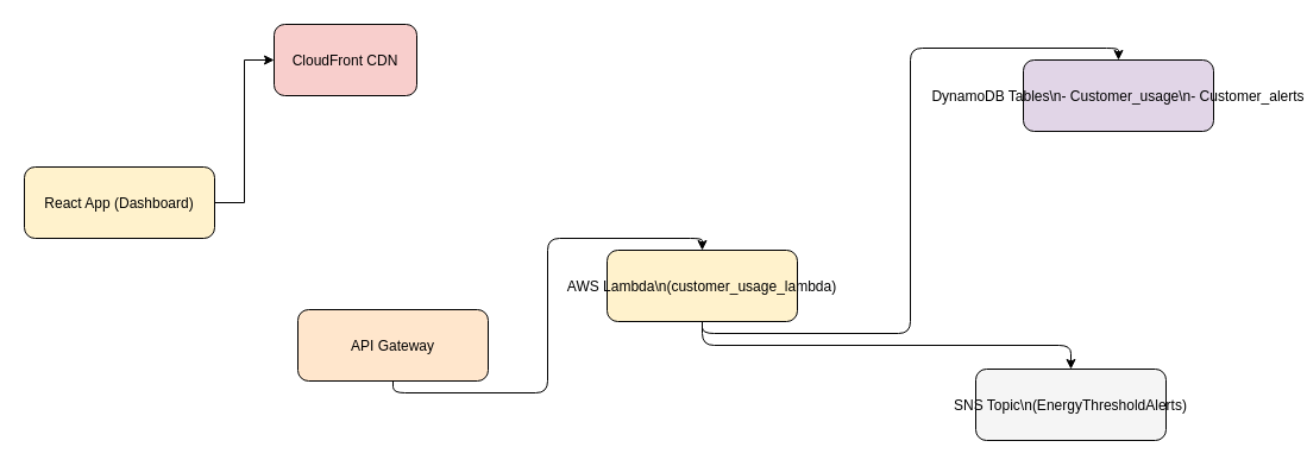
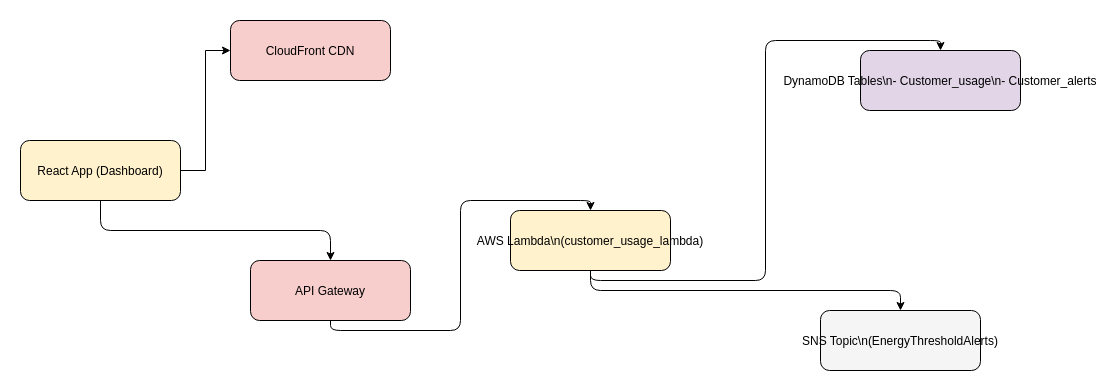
  <mxCell id="0" />
  <mxCell id="1" parent="0" />
  <mxCell id="2" value="React App (Dashboard)" style="rounded=1;fillColor=#fff2cc;fontSize=12;" parent="1" vertex="1"><mxGeometry x="20" y="140" width="160" height="60" as="geometry" /></mxCell>
- <mxCell id="3" value="CloudFront CDN" style="rounded=1;fillColor=#f8cecc;fontSize=12;" parent="1" vertex="1"><mxGeometry x="230" y="20" width="120" height="60" as="geometry" /></mxCell>
- <mxCell id="4" value="API Gateway" style="rounded=1;fillColor=#ffe6cc;fontSize=12;" parent="1" vertex="1"><mxGeometry x="250" y="260" width="160" height="60" as="geometry" /></mxCell>
+ <mxCell id="3" value="CloudFront CDN" style="rounded=1;fillColor=#f8cecc;fontSize=12;" parent="1" vertex="1"><mxGeometry x="230" y="20" width="160" height="60" as="geometry" /></mxCell>
+ <mxCell id="4" value="API Gateway" style="rounded=1;fillColor=#f8cecc;fontSize=12;" parent="1" vertex="1"><mxGeometry x="250" y="260" width="160" height="60" as="geometry" /></mxCell>
  <mxCell id="5" value="AWS Lambda\n(customer_usage_lambda)" style="rounded=1;fillColor=#fff2cc;fontSize=12;" parent="1" vertex="1"><mxGeometry x="510" y="210" width="160" height="60" as="geometry" /></mxCell>
  <mxCell id="6" value="DynamoDB Tables\n- Customer_usage\n- Customer_alerts" style="rounded=1;fillColor=#e1d5e7;fontSize=12;" parent="1" vertex="1"><mxGeometry x="860" y="50" width="160" height="60" as="geometry" /></mxCell>
  <mxCell id="7" value="SNS Topic\n(EnergyThresholdAlerts)" style="rounded=1;fillColor=#f5f5f5;fontSize=12;" parent="1" vertex="1"><mxGeometry x="820" y="310" width="160" height="60" as="geometry" /></mxCell>
  <mxCell id="8" style="edgeStyle=orthogonalEdgeStyle;rounded=0;exitX=1;exitY=0.5;entryX=0;entryY=0.5;" parent="1" source="2" target="3" edge="1"><mxGeometry relative="1" as="geometry" /></mxCell>
+ <mxCell id="9" style="edgeStyle=orthogonalEdgeStyle;exitX=0.5;exitY=1;entryX=0.5;entryY=0;" parent="1" source="2" target="4" edge="1"><mxGeometry relative="1" as="geometry" /></mxCell>
  <mxCell id="10" style="edgeStyle=orthogonalEdgeStyle;exitX=0.5;exitY=1;entryX=0.5;entryY=0;" parent="1" source="4" target="5" edge="1"><mxGeometry relative="1" as="geometry" /></mxCell>
  <mxCell id="11" style="edgeStyle=orthogonalEdgeStyle;exitX=0.5;exitY=1;entryX=0.5;entryY=0;" parent="1" source="5" target="6" edge="1"><mxGeometry relative="1" as="geometry" /></mxCell>
  <mxCell id="12" style="edgeStyle=orthogonalEdgeStyle;exitX=0.5;exitY=1;entryX=0.5;entryY=0;" parent="1" source="5" target="7" edge="1"><mxGeometry relative="1" as="geometry" /></mxCell>
